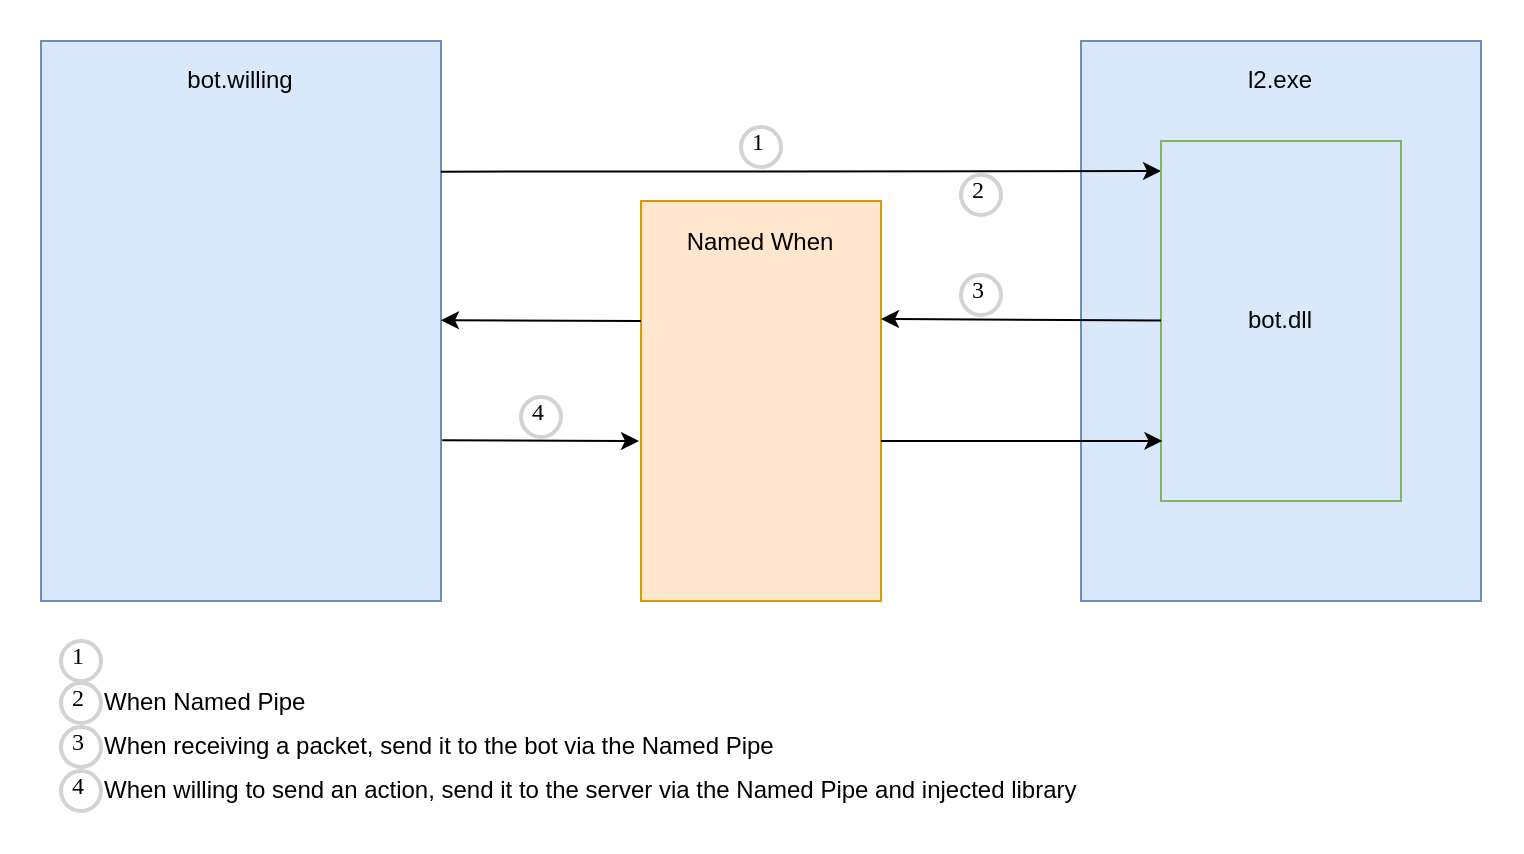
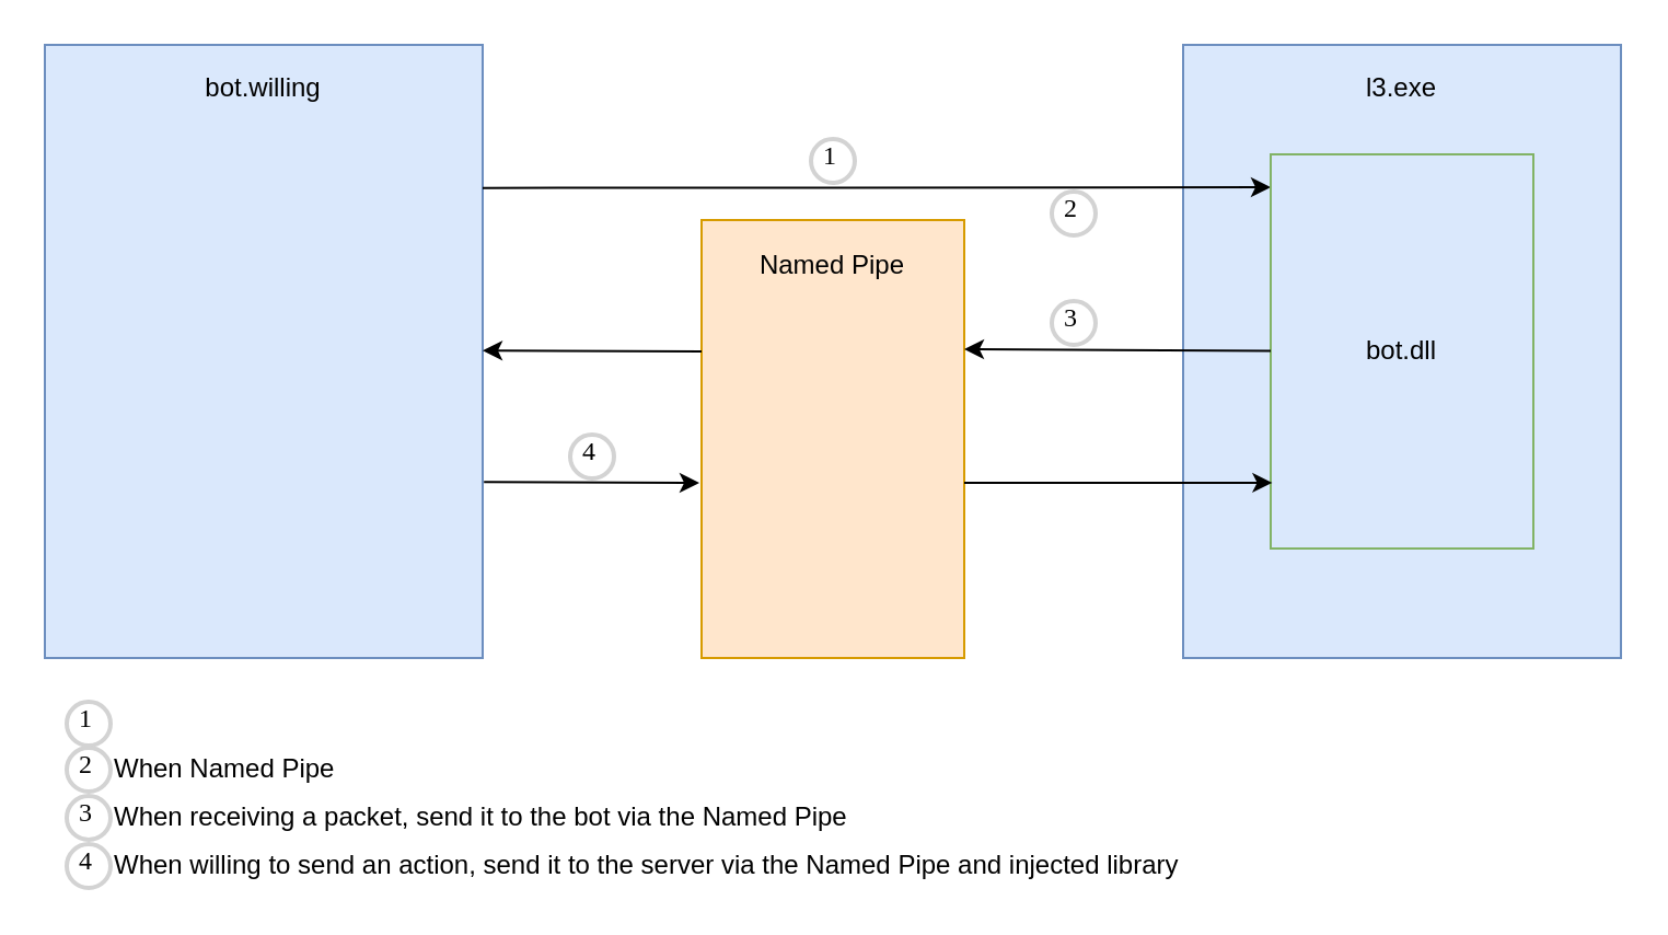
  <mxCell id="0" />
  <mxCell id="1" parent="0" />
- <mxCell id="2" value="l2.exe" style="rounded=0;whiteSpace=wrap;html=1;spacingBottom=-27;labelPosition=center;verticalLabelPosition=top;align=center;verticalAlign=bottom;spacingTop=0;spacing=0;fillColor=#dae8fc;strokeColor=#6c8ebf;" vertex="1" parent="1"><mxGeometry x="540" y="20" width="200" height="280" as="geometry" /></mxCell>
+ <mxCell id="2" value="l3.exe" style="rounded=0;whiteSpace=wrap;html=1;spacingBottom=-27;labelPosition=center;verticalLabelPosition=top;align=center;verticalAlign=bottom;spacingTop=0;spacing=0;fillColor=#dae8fc;strokeColor=#6c8ebf;" vertex="1" parent="1"><mxGeometry x="540" y="20" width="200" height="280" as="geometry" /></mxCell>
  <mxCell id="3" value="bot.willing" style="rounded=0;whiteSpace=wrap;html=1;spacingBottom=-27;labelPosition=center;verticalLabelPosition=top;align=center;verticalAlign=bottom;spacingTop=0;spacing=0;fillColor=#dae8fc;strokeColor=#6c8ebf;" vertex="1" parent="1"><mxGeometry x="20" y="20" width="200" height="280" as="geometry" /></mxCell>
  <mxCell id="4" value="" style="endArrow=classic;html=1;exitX=0.999;exitY=0.067;exitDx=0;exitDy=0;exitPerimeter=0;entryX=0;entryY=0.5;entryDx=0;entryDy=0;" edge="1" parent="1"><mxGeometry width="50" height="50" relative="1" as="geometry"><mxPoint x="220" y="85.34" as="sourcePoint" /><mxPoint x="580" y="85" as="targetPoint" /></mxGeometry></mxCell>
  <mxCell id="5" value="bot.dll" style="rounded=0;whiteSpace=wrap;html=1;fillColor=#dae8fc;strokeColor=#82b366;" vertex="1" parent="1"><mxGeometry x="580" y="70" width="120" height="180" as="geometry" /></mxCell>
- <mxCell id="6" value="&lt;div&gt;Named When&lt;/div&gt;" style="rounded=0;whiteSpace=wrap;html=1;spacingBottom=-30;labelPosition=center;verticalLabelPosition=top;align=center;verticalAlign=bottom;fillColor=#ffe6cc;strokeColor=#d79b00;" vertex="1" parent="1"><mxGeometry x="320" y="100" width="120" height="200" as="geometry" /></mxCell>
+ <mxCell id="6" value="&lt;div&gt;Named Pipe&lt;/div&gt;" style="rounded=0;whiteSpace=wrap;html=1;spacingBottom=-30;labelPosition=center;verticalLabelPosition=top;align=center;verticalAlign=bottom;fillColor=#ffe6cc;strokeColor=#d79b00;" vertex="1" parent="1"><mxGeometry x="320" y="100" width="120" height="200" as="geometry" /></mxCell>
  <mxCell id="7" value="" style="endArrow=classic;html=1;" edge="1" parent="1" source="5"><mxGeometry width="50" height="50" relative="1" as="geometry"><mxPoint x="510" y="240" as="sourcePoint" /><mxPoint x="440" y="159" as="targetPoint" /></mxGeometry></mxCell>
  <mxCell id="8" value="" style="endArrow=classic;html=1;" edge="1" parent="1"><mxGeometry width="50" height="50" relative="1" as="geometry"><mxPoint x="320" y="160" as="sourcePoint" /><mxPoint x="220" y="159.58" as="targetPoint" /></mxGeometry></mxCell>
  <mxCell id="9" value="" style="endArrow=classic;html=1;exitX=1.003;exitY=0.713;exitDx=0;exitDy=0;exitPerimeter=0;" edge="1" parent="1" source="3"><mxGeometry width="50" height="50" relative="1" as="geometry"><mxPoint x="230" y="220" as="sourcePoint" /><mxPoint x="319" y="220" as="targetPoint" /></mxGeometry></mxCell>
  <mxCell id="10" value="" style="endArrow=classic;html=1;exitX=1.003;exitY=0.713;exitDx=0;exitDy=0;exitPerimeter=0;entryX=0.006;entryY=0.833;entryDx=0;entryDy=0;entryPerimeter=0;" edge="1" parent="1" target="5"><mxGeometry width="50" height="50" relative="1" as="geometry"><mxPoint x="440" y="220" as="sourcePoint" /><mxPoint x="538.4" y="220.36" as="targetPoint" /></mxGeometry></mxCell>
  <mxCell id="11" value="1" style="ellipse;whiteSpace=wrap;html=1;aspect=fixed;strokeWidth=2;fontFamily=Tahoma;spacingBottom=4;spacingRight=2;strokeColor=#d3d3d3;" vertex="1" parent="1"><mxGeometry x="370" y="63" width="20" height="20" as="geometry" /></mxCell>
  <mxCell id="12" value="2" style="ellipse;whiteSpace=wrap;html=1;aspect=fixed;strokeWidth=2;fontFamily=Tahoma;spacingBottom=4;spacingRight=2;strokeColor=#d3d3d3;" vertex="1" parent="1"><mxGeometry x="480" y="87" width="20" height="20" as="geometry" /></mxCell>
  <mxCell id="13" value="3" style="ellipse;whiteSpace=wrap;html=1;aspect=fixed;strokeWidth=2;fontFamily=Tahoma;spacingBottom=4;spacingRight=2;strokeColor=#d3d3d3;" vertex="1" parent="1"><mxGeometry x="480" y="137" width="20" height="20" as="geometry" /></mxCell>
  <mxCell id="14" value="4" style="ellipse;whiteSpace=wrap;html=1;aspect=fixed;strokeWidth=2;fontFamily=Tahoma;spacingBottom=4;spacingRight=2;strokeColor=#d3d3d3;" vertex="1" parent="1"><mxGeometry x="260" y="198" width="20" height="20" as="geometry" /></mxCell>
  <mxCell id="15" value="1" style="ellipse;whiteSpace=wrap;html=1;aspect=fixed;strokeWidth=2;fontFamily=Tahoma;spacingBottom=4;spacingRight=2;strokeColor=#d3d3d3;" vertex="1" parent="1"><mxGeometry x="30" y="320" width="20" height="20" as="geometry" /></mxCell>
  <mxCell id="16" value="2" style="ellipse;whiteSpace=wrap;html=1;aspect=fixed;strokeWidth=2;fontFamily=Tahoma;spacingBottom=4;spacingRight=2;strokeColor=#d3d3d3;" vertex="1" parent="1"><mxGeometry x="30" y="341" width="20" height="20" as="geometry" /></mxCell>
  <mxCell id="17" value="3" style="ellipse;whiteSpace=wrap;html=1;aspect=fixed;strokeWidth=2;fontFamily=Tahoma;spacingBottom=4;spacingRight=2;strokeColor=#d3d3d3;" vertex="1" parent="1"><mxGeometry x="30" y="363" width="20" height="20" as="geometry" /></mxCell>
  <mxCell id="18" value="4" style="ellipse;whiteSpace=wrap;html=1;aspect=fixed;strokeWidth=2;fontFamily=Tahoma;spacingBottom=4;spacingRight=2;strokeColor=#d3d3d3;" vertex="1" parent="1"><mxGeometry x="30" y="385" width="20" height="20" as="geometry" /></mxCell>
  <mxCell id="19" value="&lt;div&gt;When Named Pipe&lt;/div&gt;" style="text;html=1;strokeColor=none;fillColor=none;align=left;verticalAlign=middle;whiteSpace=wrap;rounded=0;labelPosition=center;verticalLabelPosition=middle;" vertex="1" parent="1"><mxGeometry x="50" y="341" width="170" height="20" as="geometry" /></mxCell>
  <mxCell id="20" value="When receiving a packet, send it to the bot via the Named Pipe" style="text;html=1;strokeColor=none;fillColor=none;align=left;verticalAlign=middle;whiteSpace=wrap;rounded=0;labelPosition=center;verticalLabelPosition=middle;" vertex="1" parent="1"><mxGeometry x="50" y="363" width="340" height="20" as="geometry" /></mxCell>
  <mxCell id="21" value="When willing to send an action, send it to the server via the Named Pipe and injected library" style="text;html=1;strokeColor=none;fillColor=none;align=left;verticalAlign=middle;whiteSpace=wrap;rounded=0;labelPosition=center;verticalLabelPosition=middle;" vertex="1" parent="1"><mxGeometry x="50" y="385" width="510" height="20" as="geometry" /></mxCell>
